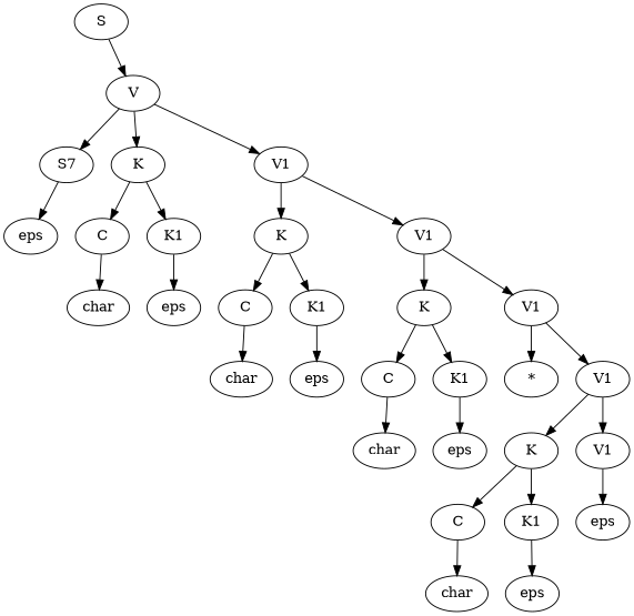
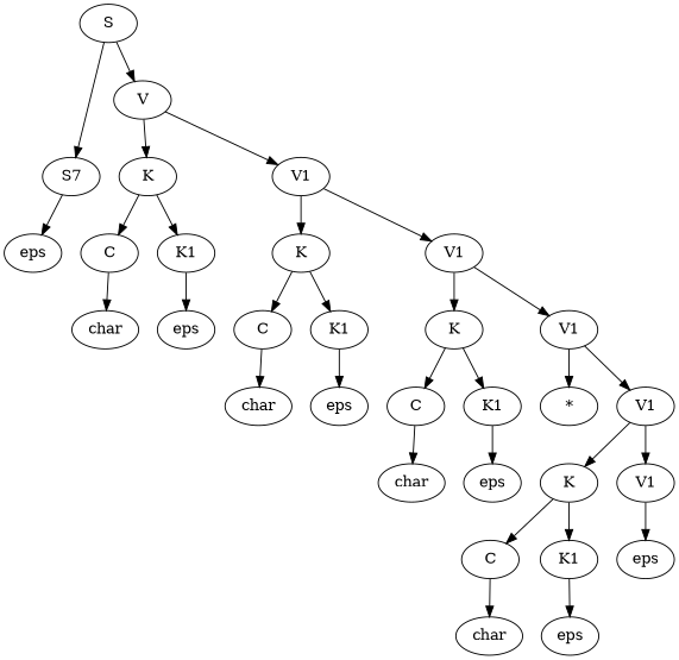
  digraph {
    n1 [label=S]
    n2 [label=V]
    n3 [label=S7]
    n4 [label=K]
    n5 [label=V1]
    n6 [label=eps]
    n7 [label=C]
    n8 [label=K1]
    n9 [label=K]
    n10 [label=V1]
    n11 [label=char]
    n12 [label=eps]
    n13 [label=C]
    n14 [label=K1]
    n15 [label=K]
    n16 [label=V1]
    n17 [label=char]
    n18 [label=eps]
    n19 [label=C]
    n20 [label=K1]
    n21 [label="*"]
    n22 [label=V1]
    n23 [label=char]
    n24 [label=eps]
    n25 [label=K]
    n26 [label=V1]
    n27 [label=C]
    n28 [label=K1]
    n29 [label=eps]
    n30 [label=char]
    n31 [label=eps]
    n1 -> n2
-   n2 -> n3
+   n1 -> n3
    n2 -> n4
    n2 -> n5
    n3 -> n6
    n4 -> n7
    n4 -> n8
    n5 -> n9
    n5 -> n10
    n7 -> n11
    n8 -> n12
    n9 -> n13
    n9 -> n14
    n10 -> n15
    n10 -> n16
    n13 -> n17
    n14 -> n18
    n15 -> n19
    n15 -> n20
    n16 -> n21
    n16 -> n22
    n19 -> n23
    n20 -> n24
    n22 -> n25
    n22 -> n26
    n25 -> n27
    n25 -> n28
    n26 -> n29
    n27 -> n30
    n28 -> n31
  }
